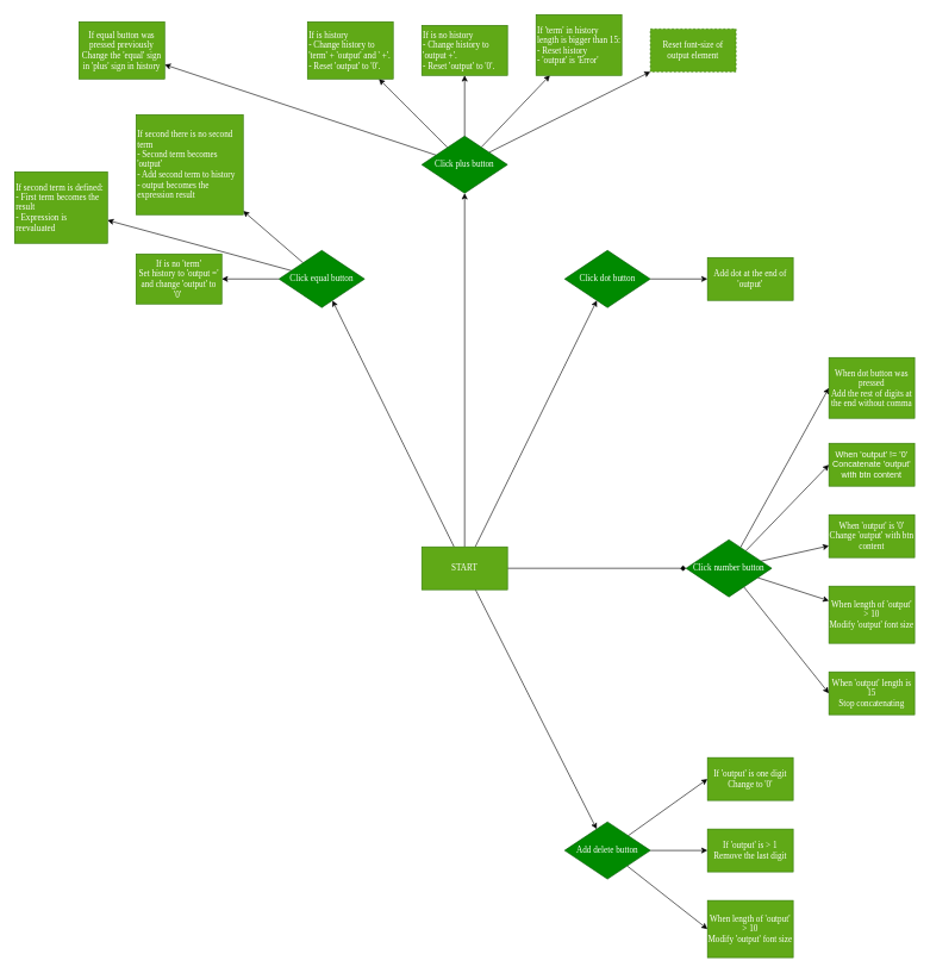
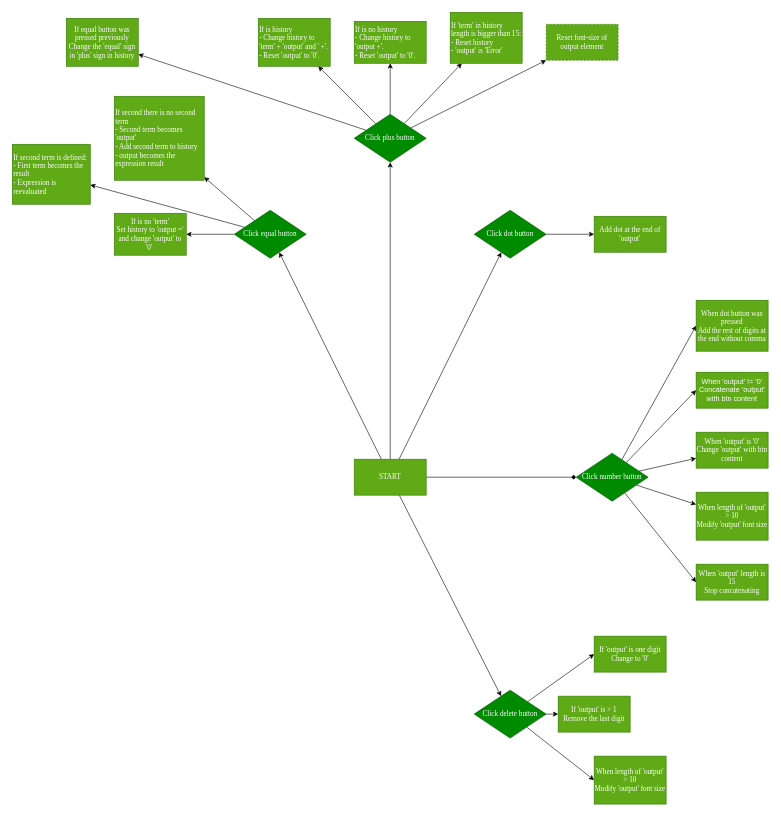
  <mxCell id="0" />
  <mxCell id="1" parent="0" />
  <mxCell id="2" value="" style="edgeStyle=none;html=1;endArrow=diamond;" parent="1" source="7" target="13" edge="1"><mxGeometry relative="1" as="geometry" /></mxCell>
  <mxCell id="3" value="" style="edgeStyle=none;html=1;" parent="1" source="7" target="21" edge="1"><mxGeometry relative="1" as="geometry" /></mxCell>
  <mxCell id="4" value="" style="edgeStyle=none;html=1;" parent="1" source="7" target="26" edge="1"><mxGeometry relative="1" as="geometry" /></mxCell>
  <mxCell id="5" value="" style="edgeStyle=none;html=1;" parent="1" source="7" target="34" edge="1"><mxGeometry relative="1" as="geometry" /></mxCell>
  <mxCell id="6" value="" style="edgeStyle=none;html=1;" parent="1" source="7" target="42" edge="1"><mxGeometry relative="1" as="geometry" /></mxCell>
  <mxCell id="7" value="START" style="whiteSpace=wrap;html=1;fontFamily=Tahoma;fillColor=#60a917;fontColor=#ffffff;strokeColor=#2D7600;" parent="1" vertex="1"><mxGeometry x="590" y="765" width="120" height="60" as="geometry" /></mxCell>
  <mxCell id="8" value="" style="edgeStyle=none;html=1;" parent="1" source="13" target="14" edge="1"><mxGeometry relative="1" as="geometry" /></mxCell>
  <mxCell id="9" value="" style="edgeStyle=none;html=1;entryX=0;entryY=0.5;entryDx=0;entryDy=0;" parent="1" source="13" target="15" edge="1"><mxGeometry relative="1" as="geometry"><mxPoint x="1010" y="645" as="targetPoint" /><Array as="points" /></mxGeometry></mxCell>
  <mxCell id="10" value="" style="edgeStyle=none;html=1;" parent="1" source="13" target="16" edge="1"><mxGeometry relative="1" as="geometry"><Array as="points" /></mxGeometry></mxCell>
  <mxCell id="11" value="" style="edgeStyle=none;html=1;entryX=0;entryY=0.5;entryDx=0;entryDy=0;" parent="1" source="13" target="17" edge="1"><mxGeometry relative="1" as="geometry" /></mxCell>
  <mxCell id="12" value="" style="edgeStyle=none;html=1;entryX=0;entryY=0.5;entryDx=0;entryDy=0;" parent="1" source="13" target="28" edge="1"><mxGeometry relative="1" as="geometry" /></mxCell>
  <mxCell id="13" value="Click number button" style="rhombus;whiteSpace=wrap;html=1;fontFamily=Tahoma;fillColor=#008a00;strokeColor=#005700;fontColor=#ffffff;" parent="1" vertex="1"><mxGeometry x="960" y="755" width="120" height="80" as="geometry" /></mxCell>
  <mxCell id="14" value="When 'output' is '0'&lt;br&gt;Change 'output' with btn content" style="whiteSpace=wrap;html=1;fontFamily=Tahoma;fillColor=#60a917;strokeColor=#2D7600;fontColor=#ffffff;" parent="1" vertex="1"><mxGeometry x="1160" y="720" width="120" height="60" as="geometry" /></mxCell>
  <mxCell id="15" value="When 'output' != '0'&lt;br&gt;Concatenate 'output' with btn content" style="whiteSpace=wrap;html=1;fillColor=#60a917;fontColor=#ffffff;strokeColor=#2D7600;" parent="1" vertex="1"><mxGeometry x="1160" y="620" width="120" height="60" as="geometry" /></mxCell>
  <mxCell id="16" value="When length of 'output' &amp;gt; 10&lt;br&gt;Modify 'output' font size" style="whiteSpace=wrap;html=1;fontFamily=Tahoma;fillColor=#60a917;strokeColor=#2D7600;fontColor=#ffffff;" parent="1" vertex="1"><mxGeometry x="1160" y="820" width="120" height="80" as="geometry" /></mxCell>
  <mxCell id="17" value="When 'output' length is 15&lt;br&gt;Stop concatenating" style="whiteSpace=wrap;html=1;fontFamily=Tahoma;fillColor=#60a917;strokeColor=#2D7600;fontColor=#ffffff;" parent="1" vertex="1"><mxGeometry x="1160" y="940" width="120" height="60" as="geometry" /></mxCell>
  <mxCell id="18" value="" style="edgeStyle=none;html=1;entryX=0;entryY=0.5;entryDx=0;entryDy=0;" parent="1" source="21" target="22" edge="1"><mxGeometry relative="1" as="geometry" /></mxCell>
  <mxCell id="19" value="" style="edgeStyle=none;html=1;entryX=0;entryY=0.5;entryDx=0;entryDy=0;" parent="1" source="21" target="23" edge="1"><mxGeometry relative="1" as="geometry" /></mxCell>
  <mxCell id="20" style="edgeStyle=none;html=1;entryX=0;entryY=0.5;entryDx=0;entryDy=0;" parent="1" source="21" target="24" edge="1"><mxGeometry relative="1" as="geometry" /></mxCell>
- <mxCell id="21" value="Add delete button" style="rhombus;whiteSpace=wrap;html=1;fontFamily=Tahoma;fillColor=#008a00;strokeColor=#005700;fontColor=#ffffff;" parent="1" vertex="1"><mxGeometry x="790" y="1150" width="120" height="80" as="geometry" /></mxCell>
+ <mxCell id="21" value="Click delete button" style="rhombus;whiteSpace=wrap;html=1;fontFamily=Tahoma;fillColor=#008a00;strokeColor=#005700;fontColor=#ffffff;" parent="1" vertex="1"><mxGeometry x="790" y="1150" width="120" height="80" as="geometry" /></mxCell>
  <mxCell id="22" value="If 'output' is one digit&lt;br&gt;Change to '0'" style="whiteSpace=wrap;html=1;fontFamily=Tahoma;fillColor=#60a917;strokeColor=#2D7600;fontColor=#ffffff;" parent="1" vertex="1"><mxGeometry x="990" y="1060" width="120" height="60" as="geometry" /></mxCell>
- <mxCell id="23" value="If 'output' is &amp;gt; 1&lt;br&gt;Remove the last digit" style="whiteSpace=wrap;html=1;fontFamily=Tahoma;fillColor=#60a917;strokeColor=#2D7600;fontColor=#ffffff;" parent="1" vertex="1"><mxGeometry x="990" y="1160" width="120" height="60" as="geometry" /></mxCell>
+ <mxCell id="23" value="If 'output' is &amp;gt; 1&lt;br&gt;Remove the last digit" style="whiteSpace=wrap;html=1;fontFamily=Tahoma;fillColor=#60a917;strokeColor=#2D7600;fontColor=#ffffff;" parent="1" vertex="1"><mxGeometry x="930" y="1160" width="120" height="60" as="geometry" /></mxCell>
  <mxCell id="24" value="When length of 'output' &amp;gt; 10&lt;br&gt;Modify 'output' font size" style="whiteSpace=wrap;html=1;fontFamily=Tahoma;fillColor=#60a917;strokeColor=#2D7600;fontColor=#ffffff;" parent="1" vertex="1"><mxGeometry x="990" y="1260" width="120" height="80" as="geometry" /></mxCell>
  <mxCell id="25" value="" style="edgeStyle=none;html=1;" parent="1" source="26" target="27" edge="1"><mxGeometry relative="1" as="geometry" /></mxCell>
  <mxCell id="26" value="Click dot button" style="rhombus;whiteSpace=wrap;html=1;fontFamily=Tahoma;fillColor=#008a00;strokeColor=#005700;fontColor=#ffffff;" parent="1" vertex="1"><mxGeometry x="790" y="350" width="120" height="80" as="geometry" /></mxCell>
  <mxCell id="27" value="Add dot at the end of 'output'" style="whiteSpace=wrap;html=1;fontFamily=Tahoma;fillColor=#60a917;strokeColor=#2D7600;fontColor=#ffffff;" parent="1" vertex="1"><mxGeometry x="990" y="360" width="120" height="60" as="geometry" /></mxCell>
  <mxCell id="28" value="When dot button was pressed&lt;br&gt;Add the rest of digits at the end without comma" style="whiteSpace=wrap;html=1;fontFamily=Tahoma;fillColor=#60a917;strokeColor=#2D7600;fontColor=#ffffff;" parent="1" vertex="1"><mxGeometry x="1160" y="500" width="120" height="85" as="geometry" /></mxCell>
  <mxCell id="29" value="" style="edgeStyle=none;html=1;" parent="1" source="34" target="35" edge="1"><mxGeometry relative="1" as="geometry" /></mxCell>
  <mxCell id="30" value="" style="edgeStyle=none;html=1;" parent="1" source="34" target="36" edge="1"><mxGeometry relative="1" as="geometry" /></mxCell>
  <mxCell id="31" value="" style="edgeStyle=none;html=1;" parent="1" source="34" target="37" edge="1"><mxGeometry relative="1" as="geometry" /></mxCell>
  <mxCell id="32" value="" style="edgeStyle=none;html=1;" parent="1" source="34" target="38" edge="1"><mxGeometry relative="1" as="geometry" /></mxCell>
  <mxCell id="33" value="" style="edgeStyle=none;html=1;" parent="1" source="34" target="44" edge="1"><mxGeometry relative="1" as="geometry" /></mxCell>
  <mxCell id="34" value="Click plus button" style="rhombus;whiteSpace=wrap;html=1;fontFamily=Tahoma;fillColor=#008a00;strokeColor=#005700;fontColor=#ffffff;" parent="1" vertex="1"><mxGeometry x="590" y="190" width="120" height="80" as="geometry" /></mxCell>
  <mxCell id="35" value="If is no history&lt;br&gt;- Change history to 'output +'.&lt;br&gt;- Reset 'output' to '0'." style="whiteSpace=wrap;html=1;fontFamily=Tahoma;fillColor=#60a917;strokeColor=#2D7600;fontColor=#ffffff;align=left;" parent="1" vertex="1"><mxGeometry x="590" y="35" width="120" height="70" as="geometry" /></mxCell>
  <mxCell id="36" value="If is history&lt;br&gt;- Change history to 'term' + 'output' and ' +'.&lt;br&gt;- Reset 'output' to '0'." style="whiteSpace=wrap;html=1;fontFamily=Tahoma;fillColor=#60a917;strokeColor=#2D7600;fontColor=#ffffff;align=left;" parent="1" vertex="1"><mxGeometry x="430" y="30" width="120" height="80" as="geometry" /></mxCell>
  <mxCell id="37" value="If 'term' in history length is bigger than 15:&lt;br&gt;- Reset history&lt;br&gt;- 'output' is 'Error'" style="whiteSpace=wrap;html=1;fontFamily=Tahoma;fillColor=#60a917;strokeColor=#2D7600;fontColor=#ffffff;align=left;" parent="1" vertex="1"><mxGeometry x="750" y="20" width="120" height="85" as="geometry" /></mxCell>
  <mxCell id="38" value="Reset font-size of output element" style="whiteSpace=wrap;html=1;fontFamily=Tahoma;fillColor=#60a917;strokeColor=#2D7600;fontColor=#ffffff;dashed=1;" parent="1" vertex="1"><mxGeometry x="910" y="40" width="120" height="60" as="geometry" /></mxCell>
  <mxCell id="39" value="" style="edgeStyle=none;html=1;" parent="1" source="42" target="43" edge="1"><mxGeometry relative="1" as="geometry" /></mxCell>
  <mxCell id="40" value="" style="edgeStyle=none;html=1;" edge="1" parent="1" source="42" target="45"><mxGeometry relative="1" as="geometry" /></mxCell>
  <mxCell id="41" value="" style="edgeStyle=none;html=1;" edge="1" parent="1" source="42" target="46"><mxGeometry relative="1" as="geometry" /></mxCell>
  <mxCell id="42" value="Click equal button" style="rhombus;whiteSpace=wrap;html=1;fontFamily=Tahoma;fillColor=#008a00;strokeColor=#005700;fontColor=#ffffff;" parent="1" vertex="1"><mxGeometry x="390" y="350" width="120" height="80" as="geometry" /></mxCell>
  <mxCell id="43" value="If is no 'term'&lt;br&gt;Set history to 'output =' and change 'output' to '0'&amp;nbsp;" style="whiteSpace=wrap;html=1;fontFamily=Tahoma;fillColor=#60a917;strokeColor=#2D7600;fontColor=#ffffff;" parent="1" vertex="1"><mxGeometry x="190" y="355" width="120" height="70" as="geometry" /></mxCell>
  <mxCell id="44" value="If equal button was pressed previously&lt;br&gt;Change the 'equal' sign in 'plus' sign in history" style="whiteSpace=wrap;html=1;fontFamily=Tahoma;fillColor=#60a917;strokeColor=#2D7600;fontColor=#ffffff;" parent="1" vertex="1"><mxGeometry x="110" y="30" width="120" height="80" as="geometry" /></mxCell>
  <mxCell id="45" value="If second there is no second term&lt;br&gt;- Second term becomes 'output'&amp;nbsp;&lt;br&gt;- Add second term to history&lt;br&gt;- output becomes the expression result" style="whiteSpace=wrap;html=1;fontFamily=Tahoma;fillColor=#60a917;strokeColor=#2D7600;fontColor=#ffffff;align=left;" vertex="1" parent="1"><mxGeometry x="190" y="160" width="150" height="140" as="geometry" /></mxCell>
  <mxCell id="46" value="If second term is defined:&lt;br&gt;- First term becomes the result&lt;br&gt;- Expression is reevaluated" style="whiteSpace=wrap;html=1;fontFamily=Tahoma;fillColor=#60a917;strokeColor=#2D7600;fontColor=#ffffff;align=left;" vertex="1" parent="1"><mxGeometry x="20" y="240" width="130" height="100" as="geometry" /></mxCell>
